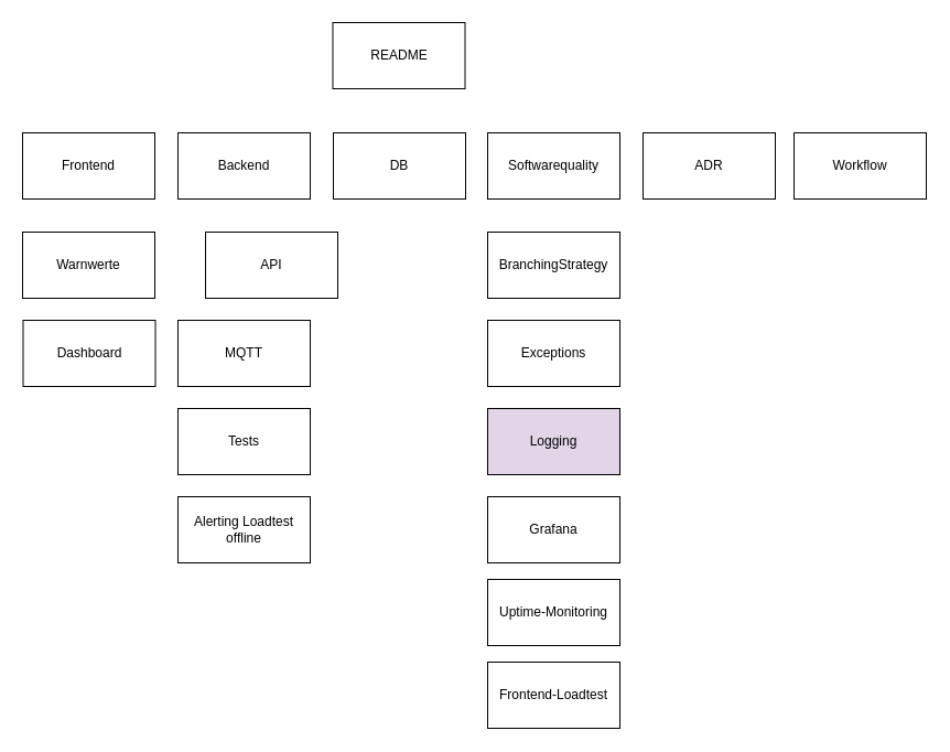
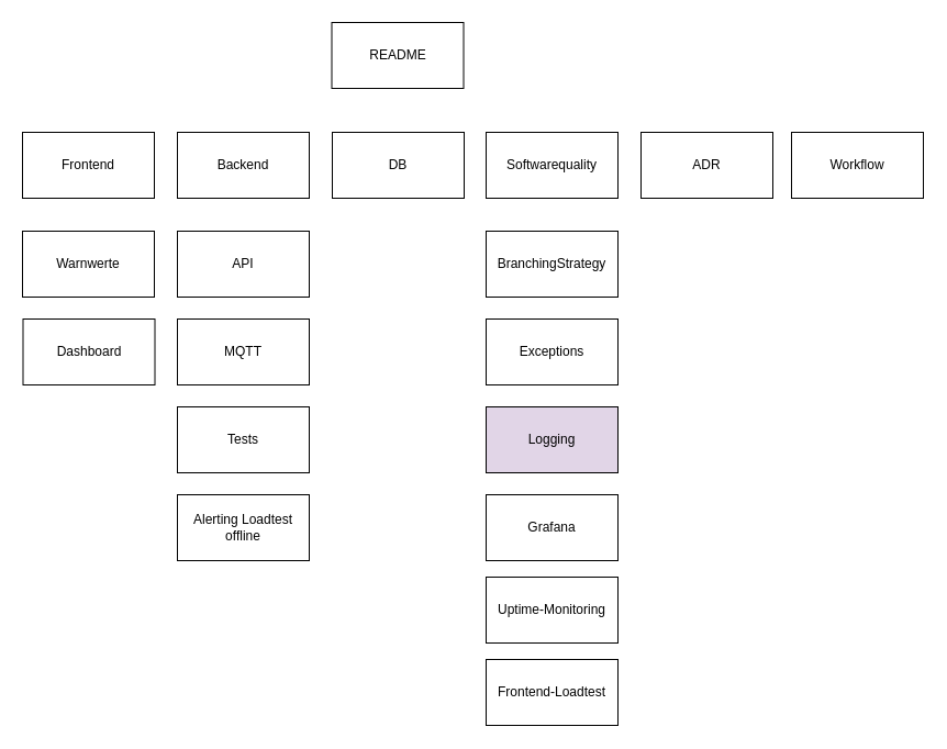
  <mxCell id="0" />
  <mxCell id="1" parent="0" />
  <mxCell id="2" value="README" style="rounded=0;whiteSpace=wrap;html=1;" parent="1" vertex="1"><mxGeometry x="301.5" y="20" width="120" height="60" as="geometry" /></mxCell>
  <mxCell id="3" value="Frontend" style="rounded=0;whiteSpace=wrap;html=1;" parent="1" vertex="1"><mxGeometry x="20" y="120" width="120" height="60" as="geometry" /></mxCell>
  <mxCell id="4" value="Backend" style="rounded=0;whiteSpace=wrap;html=1;" parent="1" vertex="1"><mxGeometry x="161" y="120" width="120" height="60" as="geometry" /></mxCell>
  <mxCell id="5" value="DB" style="rounded=0;whiteSpace=wrap;html=1;" parent="1" vertex="1"><mxGeometry x="302" y="120" width="120" height="60" as="geometry" /></mxCell>
  <mxCell id="6" value="Softwarequality" style="rounded=0;whiteSpace=wrap;html=1;" parent="1" vertex="1"><mxGeometry x="442" y="120" width="120" height="60" as="geometry" /></mxCell>
  <mxCell id="7" value="ADR" style="rounded=0;whiteSpace=wrap;html=1;" parent="1" vertex="1"><mxGeometry x="583" y="120" width="120" height="60" as="geometry" /></mxCell>
  <mxCell id="8" value="Warnwerte" style="rounded=0;whiteSpace=wrap;html=1;" parent="1" vertex="1"><mxGeometry x="20" y="210" width="120" height="60" as="geometry" /></mxCell>
  <mxCell id="9" value="Dashboard" style="rounded=0;whiteSpace=wrap;html=1;" parent="1" vertex="1"><mxGeometry x="20.5" y="290" width="120" height="60" as="geometry" /></mxCell>
- <mxCell id="10" value="API" style="rounded=0;whiteSpace=wrap;html=1;" parent="1" vertex="1"><mxGeometry x="186" y="210" width="120" height="60" as="geometry" /></mxCell>
+ <mxCell id="10" value="API" style="rounded=0;whiteSpace=wrap;html=1;" parent="1" vertex="1"><mxGeometry x="161" y="210" width="120" height="60" as="geometry" /></mxCell>
  <mxCell id="11" value="MQTT" style="whiteSpace=wrap;html=1;rounded=0;" parent="1" vertex="1"><mxGeometry x="161" y="290" width="120" height="60" as="geometry" /></mxCell>
  <mxCell id="12" value="Tests" style="whiteSpace=wrap;html=1;rounded=0;" parent="1" vertex="1"><mxGeometry x="161" y="370" width="120" height="60" as="geometry" /></mxCell>
  <mxCell id="13" value="BranchingStrategy" style="rounded=0;whiteSpace=wrap;html=1;" parent="1" vertex="1"><mxGeometry x="442" y="210" width="120" height="60" as="geometry" /></mxCell>
  <mxCell id="14" value="Exceptions" style="rounded=0;whiteSpace=wrap;html=1;" parent="1" vertex="1"><mxGeometry x="442" y="290" width="120" height="60" as="geometry" /></mxCell>
  <mxCell id="15" value="Logging" style="rounded=0;whiteSpace=wrap;html=1;fillColor=#e1d5e7;" parent="1" vertex="1"><mxGeometry x="442" y="370" width="120" height="60" as="geometry" /></mxCell>
  <mxCell id="16" value="Grafana" style="rounded=0;whiteSpace=wrap;html=1;" parent="1" vertex="1"><mxGeometry x="442" y="450" width="120" height="60" as="geometry" /></mxCell>
  <mxCell id="17" value="Uptime-Monitoring" style="rounded=0;whiteSpace=wrap;html=1;" parent="1" vertex="1"><mxGeometry x="442" y="525" width="120" height="60" as="geometry" /></mxCell>
  <mxCell id="18" value="Frontend-Loadtest" style="rounded=0;whiteSpace=wrap;html=1;" parent="1" vertex="1"><mxGeometry x="442" y="600" width="120" height="60" as="geometry" /></mxCell>
  <mxCell id="19" value="Workflow" style="rounded=0;whiteSpace=wrap;html=1;" parent="1" vertex="1"><mxGeometry x="720" y="120" width="120" height="60" as="geometry" /></mxCell>
  <mxCell id="20" value="Alerting Loadtest offline" style="whiteSpace=wrap;html=1;rounded=0;" vertex="1" parent="1"><mxGeometry x="161" y="450" width="120" height="60" as="geometry" /></mxCell>
